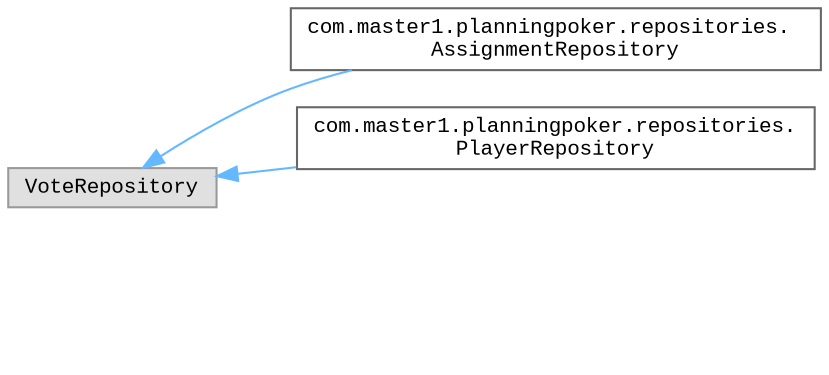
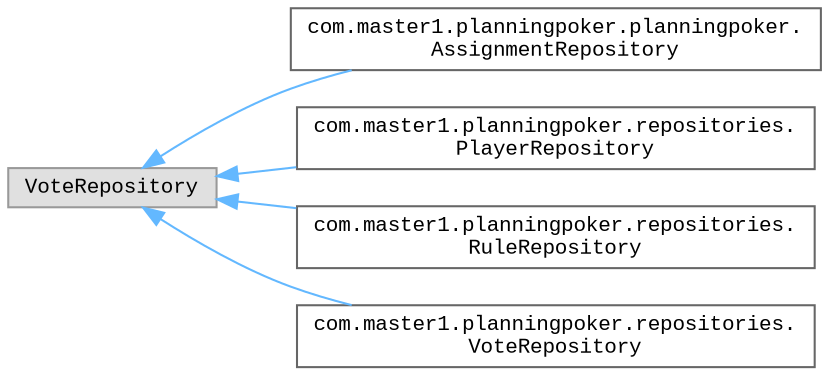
  digraph {
    fontname="Liberation Mono"
    rankdir=LR
    node [color=grey40 fillcolor=white fontname="Liberation Mono" fontsize=10 shape=box style=filled]
    edge [color=steelblue1 dir=back fontname="Liberation Mono" fontsize=10 labelfontname=Helvetica labelfontsize=10 style=solid]
    n1 [color=grey60 fillcolor="#E0E0E0" height=0.2 label=VoteRepository width=0.4]
-   n2 [height=0.2 label="com.master1.planningpoker.repositories.\lAssignmentRepository" width=0.4]
+   n2 [height=0.2 label="com.master1.planningpoker.planningpoker.\lAssignmentRepository" width=0.4]
    n3 [height=0.2 label="com.master1.planningpoker.repositories.\lPlayerRepository" width=0.4]
+   n4 [height=0.2 label="com.master1.planningpoker.repositories.\lRuleRepository" width=0.4]
+   n5 [height=0.2 label="com.master1.planningpoker.repositories.\lVoteRepository" width=0.4]
    n1 -> n2
    n1 -> n3
+   n1 -> n4
+   n1 -> n5
  }
